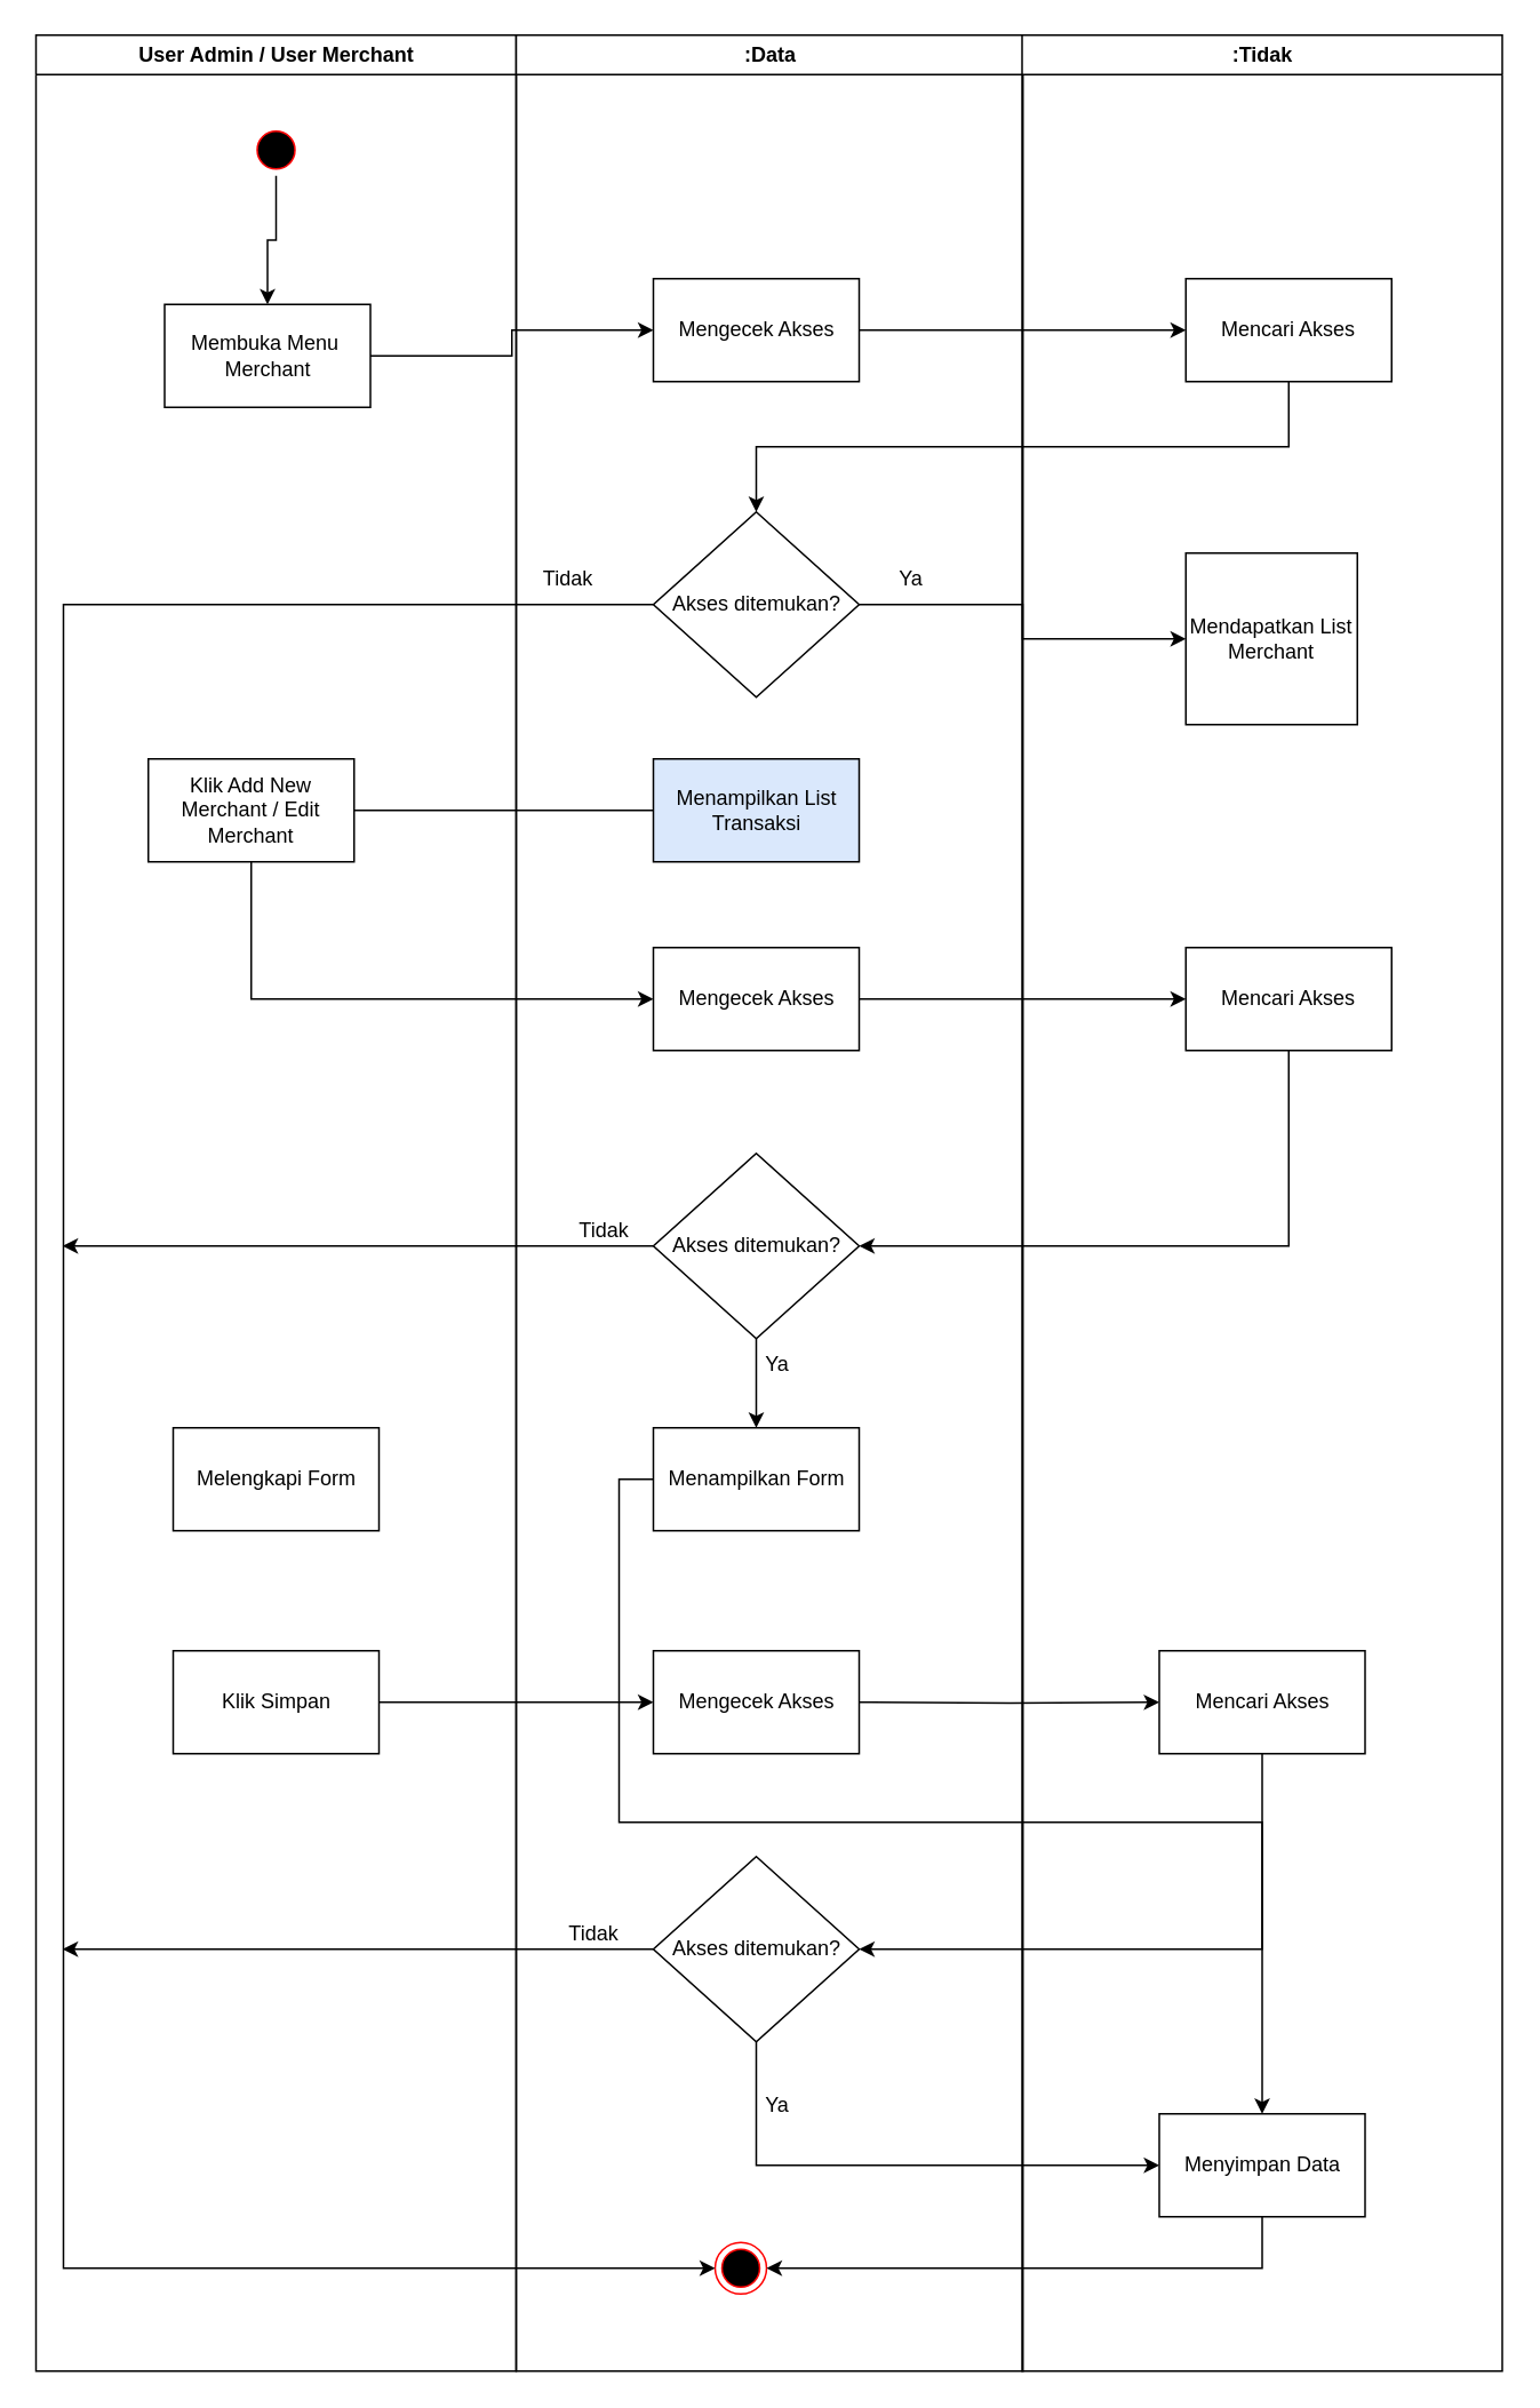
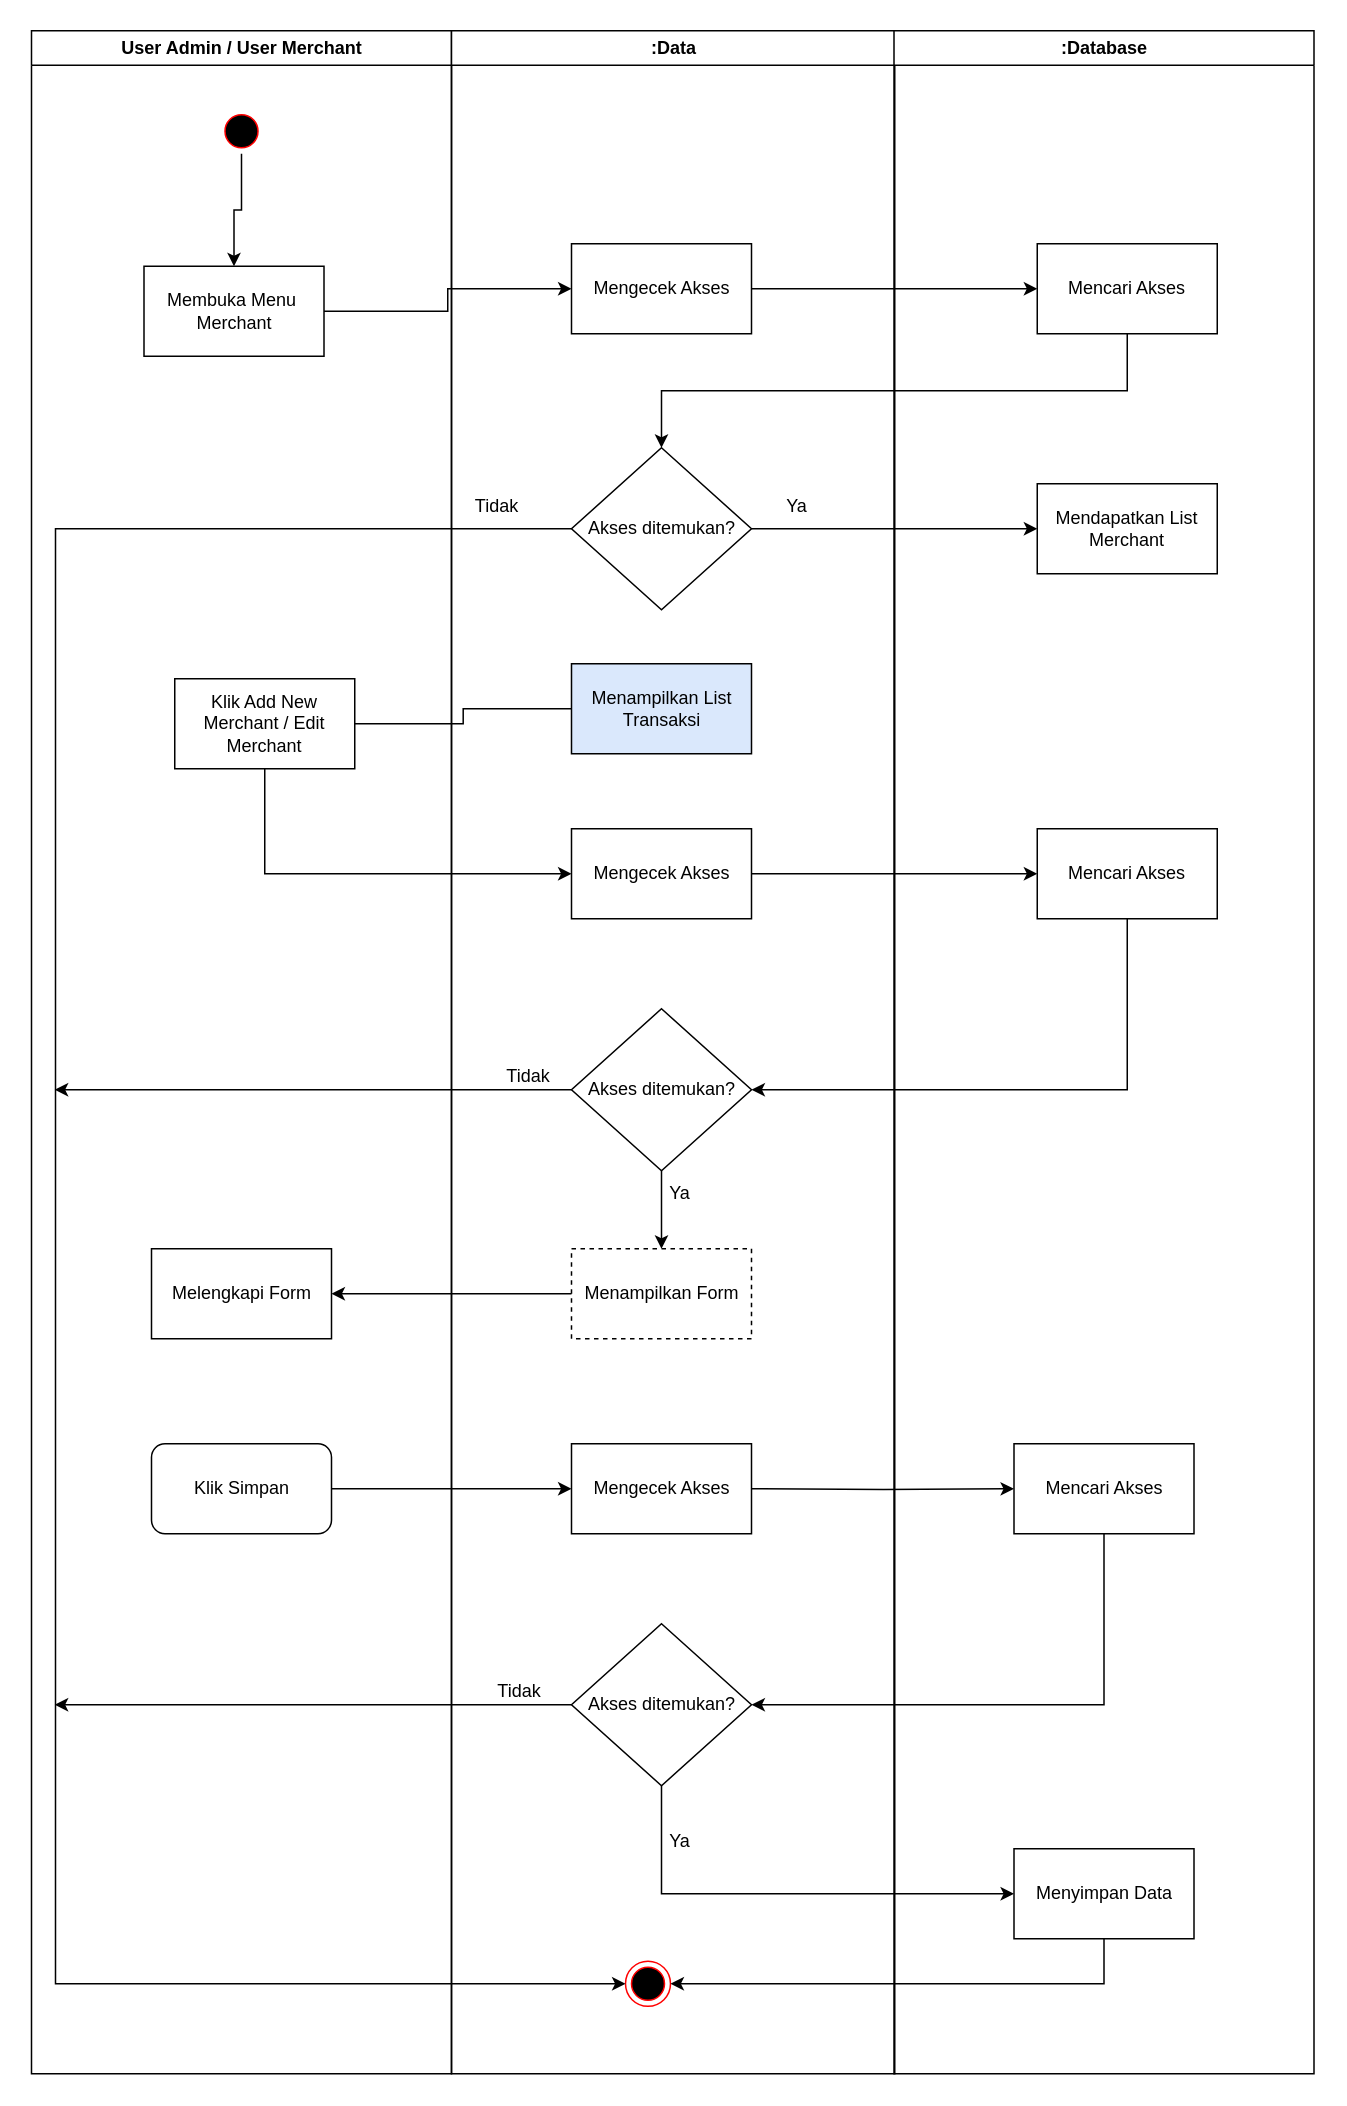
  <mxCell id="0" />
  <mxCell id="1" parent="0" />
  <mxCell id="2" value="User Admin / User Merchant" style="swimlane;whiteSpace=wrap;movable=1;resizable=1;rotatable=1;deletable=1;editable=1;connectable=1;resizeHeight=1;resizeWidth=1;" parent="1" vertex="1"><mxGeometry x="20.5" y="20" width="280" height="1362" as="geometry"><mxRectangle x="164.5" y="128" width="200" height="30" as="alternateBounds" /></mxGeometry></mxCell>
  <mxCell id="3" style="edgeStyle=orthogonalEdgeStyle;rounded=0;orthogonalLoop=1;jettySize=auto;html=1;exitX=0.5;exitY=1;exitDx=0;exitDy=0;entryX=0.5;entryY=0;entryDx=0;entryDy=0;" parent="2" source="4" target="5" edge="1"><mxGeometry relative="1" as="geometry" /></mxCell>
  <mxCell id="4" value="" style="ellipse;shape=startState;fillColor=#000000;strokeColor=#ff0000;" parent="2" vertex="1"><mxGeometry x="125" y="52" width="30" height="30" as="geometry" /></mxCell>
  <mxCell id="5" value="Membuka Menu&amp;nbsp;&lt;br&gt;Merchant" style="rounded=0;whiteSpace=wrap;html=1;" parent="2" vertex="1"><mxGeometry x="75" y="157" width="120" height="60" as="geometry" /></mxCell>
- <mxCell id="6" value="Klik Add New Merchant / Edit Merchant" style="rounded=0;whiteSpace=wrap;html=1;" parent="2" vertex="1"><mxGeometry x="65.5" y="422" width="120" height="60" as="geometry" /></mxCell>
+ <mxCell id="6" value="Klik Add New Merchant / Edit Merchant" style="rounded=0;whiteSpace=wrap;html=1;" parent="2" vertex="1"><mxGeometry x="95.5" y="432" width="120" height="60" as="geometry" /></mxCell>
  <mxCell id="7" value="Melengkapi Form" style="rounded=0;whiteSpace=wrap;html=1;" parent="2" vertex="1"><mxGeometry x="80" y="812" width="120" height="60" as="geometry" /></mxCell>
- <mxCell id="8" value="Klik Simpan" style="rounded=0;whiteSpace=wrap;html=1;" parent="2" vertex="1"><mxGeometry x="80" y="942" width="120" height="60" as="geometry" /></mxCell>
+ <mxCell id="8" value="Klik Simpan" style="whiteSpace=wrap;html=1;rounded=1;" parent="2" vertex="1"><mxGeometry x="80" y="942" width="120" height="60" as="geometry" /></mxCell>
  <mxCell id="9" value=":Data" style="swimlane;whiteSpace=wrap;movable=1;resizable=1;rotatable=1;deletable=1;editable=1;connectable=1;" parent="1" vertex="1"><mxGeometry x="300.5" y="20" width="295.5" height="1362" as="geometry" /></mxCell>
  <mxCell id="10" value="Mengecek Akses" style="rounded=0;whiteSpace=wrap;html=1;" parent="9" vertex="1"><mxGeometry x="80" y="142" width="120" height="60" as="geometry" /></mxCell>
  <mxCell id="11" value="Akses ditemukan?" style="rhombus;whiteSpace=wrap;html=1;" parent="9" vertex="1"><mxGeometry x="80" y="278" width="120" height="108" as="geometry" /></mxCell>
  <mxCell id="12" value="Menampilkan List Transaksi" style="rounded=0;whiteSpace=wrap;html=1;fillColor=#dae8fc;" parent="9" vertex="1"><mxGeometry x="80" y="422" width="120" height="60" as="geometry" /></mxCell>
  <mxCell id="13" value="Mengecek Akses" style="rounded=0;whiteSpace=wrap;html=1;" parent="9" vertex="1"><mxGeometry x="80" y="532" width="120" height="60" as="geometry" /></mxCell>
  <mxCell id="14" value="" style="ellipse;shape=endState;fillColor=#000000;strokeColor=#ff0000" parent="9" vertex="1"><mxGeometry x="116" y="1287" width="30" height="30" as="geometry" /></mxCell>
  <mxCell id="15" style="edgeStyle=orthogonalEdgeStyle;rounded=0;orthogonalLoop=1;jettySize=auto;html=1;entryX=0;entryY=0.5;entryDx=0;entryDy=0;" parent="9" source="11" target="14" edge="1"><mxGeometry relative="1" as="geometry"><Array as="points"><mxPoint x="-264" y="332" /><mxPoint x="-264" y="1302" /></Array><mxPoint x="75.5" y="332" as="sourcePoint" /></mxGeometry></mxCell>
  <mxCell id="16" style="edgeStyle=orthogonalEdgeStyle;rounded=0;orthogonalLoop=1;jettySize=auto;html=1;exitX=0.5;exitY=1;exitDx=0;exitDy=0;entryX=0.5;entryY=0;entryDx=0;entryDy=0;" parent="9" source="17" target="21" edge="1"><mxGeometry relative="1" as="geometry" /></mxCell>
  <mxCell id="17" value="Akses ditemukan?" style="rhombus;whiteSpace=wrap;html=1;" parent="9" vertex="1"><mxGeometry x="80" y="652" width="120" height="108" as="geometry" /></mxCell>
  <mxCell id="18" value="Ya" style="text;html=1;strokeColor=none;fillColor=none;align=center;verticalAlign=middle;whiteSpace=wrap;rounded=0;" parent="9" vertex="1"><mxGeometry x="200" y="302" width="60" height="30" as="geometry" /></mxCell>
  <mxCell id="19" value="Tidak" style="text;html=1;strokeColor=none;fillColor=none;align=center;verticalAlign=middle;whiteSpace=wrap;rounded=0;" parent="9" vertex="1"><mxGeometry y="302" width="60" height="30" as="geometry" /></mxCell>
  <mxCell id="20" value="Tidak" style="text;html=1;strokeColor=none;fillColor=none;align=center;verticalAlign=middle;whiteSpace=wrap;rounded=0;" parent="9" vertex="1"><mxGeometry x="21.5" y="682" width="60" height="30" as="geometry" /></mxCell>
- <mxCell id="21" value="Menampilkan Form" style="rounded=0;whiteSpace=wrap;html=1;" parent="9" vertex="1"><mxGeometry x="80" y="812" width="120" height="60" as="geometry" /></mxCell>
+ <mxCell id="21" value="Menampilkan Form" style="rounded=0;whiteSpace=wrap;html=1;dashed=1;" parent="9" vertex="1"><mxGeometry x="80" y="812" width="120" height="60" as="geometry" /></mxCell>
  <mxCell id="22" value="Mengecek Akses" style="rounded=0;whiteSpace=wrap;html=1;" parent="9" vertex="1"><mxGeometry x="80" y="942" width="120" height="60" as="geometry" /></mxCell>
  <mxCell id="23" value="Akses ditemukan?" style="rhombus;whiteSpace=wrap;html=1;" parent="9" vertex="1"><mxGeometry x="80" y="1062" width="120" height="108" as="geometry" /></mxCell>
  <mxCell id="24" value="Ya" style="text;html=1;strokeColor=none;fillColor=none;align=center;verticalAlign=middle;whiteSpace=wrap;rounded=0;" parent="9" vertex="1"><mxGeometry x="122.5" y="760" width="60" height="30" as="geometry" /></mxCell>
  <mxCell id="25" value="Ya" style="text;html=1;strokeColor=none;fillColor=none;align=center;verticalAlign=middle;whiteSpace=wrap;rounded=0;" parent="9" vertex="1"><mxGeometry x="122.5" y="1192" width="60" height="30" as="geometry" /></mxCell>
  <mxCell id="26" value="Tidak" style="text;html=1;strokeColor=none;fillColor=none;align=center;verticalAlign=middle;whiteSpace=wrap;rounded=0;" parent="9" vertex="1"><mxGeometry x="15.5" y="1092" width="60" height="30" as="geometry" /></mxCell>
- <mxCell id="27" value=":Tidak" style="swimlane;whiteSpace=wrap;movable=1;resizable=1;rotatable=1;deletable=1;editable=1;connectable=1;" parent="1" vertex="1"><mxGeometry x="595.5" y="20" width="280" height="1362" as="geometry" /></mxCell>
+ <mxCell id="27" value=":Database" style="swimlane;whiteSpace=wrap;movable=1;resizable=1;rotatable=1;deletable=1;editable=1;connectable=1;" parent="1" vertex="1"><mxGeometry x="595.5" y="20" width="280" height="1362" as="geometry" /></mxCell>
  <mxCell id="28" value="Mencari Akses" style="rounded=0;whiteSpace=wrap;html=1;" parent="27" vertex="1"><mxGeometry x="95.5" y="142" width="120" height="60" as="geometry" /></mxCell>
- <mxCell id="29" value="Mendapatkan List Merchant" style="rounded=0;whiteSpace=wrap;html=1;" parent="27" vertex="1"><mxGeometry x="95.5" y="302" width="100" height="100" as="geometry" /></mxCell>
+ <mxCell id="29" value="Mendapatkan List Merchant" style="rounded=0;whiteSpace=wrap;html=1;" parent="27" vertex="1"><mxGeometry x="95.5" y="302" width="120" height="60" as="geometry" /></mxCell>
  <mxCell id="30" value="Mencari Akses" style="rounded=0;whiteSpace=wrap;html=1;" parent="27" vertex="1"><mxGeometry x="95.5" y="532" width="120" height="60" as="geometry" /></mxCell>
  <mxCell id="31" value="Mencari Akses" style="rounded=0;whiteSpace=wrap;html=1;" parent="27" vertex="1"><mxGeometry x="80" y="942" width="120" height="60" as="geometry" /></mxCell>
  <mxCell id="32" value="Menyimpan Data" style="rounded=0;whiteSpace=wrap;html=1;" parent="27" vertex="1"><mxGeometry x="80" y="1212" width="120" height="60" as="geometry" /></mxCell>
  <mxCell id="33" style="edgeStyle=orthogonalEdgeStyle;rounded=0;orthogonalLoop=1;jettySize=auto;html=1;exitX=0;exitY=0.5;exitDx=0;exitDy=0;entryX=1;entryY=0.5;entryDx=0;entryDy=0;endArrow=none;" parent="1" source="12" target="6" edge="1"><mxGeometry relative="1" as="geometry" /></mxCell>
  <mxCell id="34" style="edgeStyle=orthogonalEdgeStyle;rounded=0;orthogonalLoop=1;jettySize=auto;html=1;exitX=1;exitY=0.5;exitDx=0;exitDy=0;entryX=0;entryY=0.5;entryDx=0;entryDy=0;" parent="1" source="5" target="10" edge="1"><mxGeometry relative="1" as="geometry" /></mxCell>
  <mxCell id="35" style="edgeStyle=orthogonalEdgeStyle;rounded=0;orthogonalLoop=1;jettySize=auto;html=1;exitX=1;exitY=0.5;exitDx=0;exitDy=0;entryX=0;entryY=0.5;entryDx=0;entryDy=0;" parent="1" source="10" target="28" edge="1"><mxGeometry relative="1" as="geometry" /></mxCell>
  <mxCell id="36" style="edgeStyle=orthogonalEdgeStyle;rounded=0;orthogonalLoop=1;jettySize=auto;html=1;exitX=0.5;exitY=1;exitDx=0;exitDy=0;entryX=0;entryY=0.5;entryDx=0;entryDy=0;" parent="1" source="6" target="13" edge="1"><mxGeometry relative="1" as="geometry" /></mxCell>
  <mxCell id="37" style="edgeStyle=orthogonalEdgeStyle;rounded=0;orthogonalLoop=1;jettySize=auto;html=1;exitX=1;exitY=0.5;exitDx=0;exitDy=0;entryX=0;entryY=0.5;entryDx=0;entryDy=0;" parent="1" source="13" target="30" edge="1"><mxGeometry relative="1" as="geometry" /></mxCell>
  <mxCell id="38" style="edgeStyle=orthogonalEdgeStyle;rounded=0;orthogonalLoop=1;jettySize=auto;html=1;exitX=0.5;exitY=1;exitDx=0;exitDy=0;entryX=1;entryY=0.5;entryDx=0;entryDy=0;" parent="1" source="30" target="17" edge="1"><mxGeometry relative="1" as="geometry" /></mxCell>
  <mxCell id="39" style="edgeStyle=orthogonalEdgeStyle;rounded=0;orthogonalLoop=1;jettySize=auto;html=1;exitX=0;exitY=0.5;exitDx=0;exitDy=0;" parent="1" source="17" edge="1"><mxGeometry relative="1" as="geometry"><mxPoint x="36" y="726" as="targetPoint" /></mxGeometry></mxCell>
  <mxCell id="40" style="edgeStyle=orthogonalEdgeStyle;rounded=0;orthogonalLoop=1;jettySize=auto;html=1;exitX=0.5;exitY=1;exitDx=0;exitDy=0;entryX=0.5;entryY=0;entryDx=0;entryDy=0;" parent="1" source="28" target="11" edge="1"><mxGeometry relative="1" as="geometry" /></mxCell>
  <mxCell id="41" style="edgeStyle=orthogonalEdgeStyle;rounded=0;orthogonalLoop=1;jettySize=auto;html=1;exitX=1;exitY=0.5;exitDx=0;exitDy=0;entryX=0;entryY=0.5;entryDx=0;entryDy=0;" parent="1" source="11" target="29" edge="1"><mxGeometry relative="1" as="geometry" /></mxCell>
- <mxCell id="42" style="edgeStyle=orthogonalEdgeStyle;rounded=0;orthogonalLoop=1;jettySize=auto;html=1;exitX=0;exitY=0.5;exitDx=0;exitDy=0;" parent="1" source="21" target="32" edge="1"><mxGeometry relative="1" as="geometry" /></mxCell>
+ <mxCell id="42" style="edgeStyle=orthogonalEdgeStyle;rounded=0;orthogonalLoop=1;jettySize=auto;html=1;exitX=0;exitY=0.5;exitDx=0;exitDy=0;entryX=1;entryY=0.5;entryDx=0;entryDy=0;" parent="1" source="21" target="7" edge="1"><mxGeometry relative="1" as="geometry" /></mxCell>
  <mxCell id="43" style="edgeStyle=orthogonalEdgeStyle;rounded=0;orthogonalLoop=1;jettySize=auto;html=1;exitX=1;exitY=0.5;exitDx=0;exitDy=0;entryX=0;entryY=0.5;entryDx=0;entryDy=0;" parent="1" source="8" edge="1"><mxGeometry relative="1" as="geometry"><mxPoint x="380.5" y="992" as="targetPoint" /></mxGeometry></mxCell>
  <mxCell id="44" style="edgeStyle=orthogonalEdgeStyle;rounded=0;orthogonalLoop=1;jettySize=auto;html=1;exitX=1;exitY=0.5;exitDx=0;exitDy=0;entryX=0;entryY=0.5;entryDx=0;entryDy=0;" parent="1" target="31" edge="1"><mxGeometry relative="1" as="geometry"><mxPoint x="500.5" y="992" as="sourcePoint" /></mxGeometry></mxCell>
  <mxCell id="45" style="edgeStyle=orthogonalEdgeStyle;rounded=0;orthogonalLoop=1;jettySize=auto;html=1;exitX=0.5;exitY=1;exitDx=0;exitDy=0;entryX=1;entryY=0.5;entryDx=0;entryDy=0;" parent="1" source="31" target="23" edge="1"><mxGeometry relative="1" as="geometry" /></mxCell>
  <mxCell id="46" style="edgeStyle=orthogonalEdgeStyle;rounded=0;orthogonalLoop=1;jettySize=auto;html=1;exitX=0;exitY=0.5;exitDx=0;exitDy=0;" parent="1" source="23" edge="1"><mxGeometry relative="1" as="geometry"><mxPoint x="36" y="1136" as="targetPoint" /></mxGeometry></mxCell>
  <mxCell id="47" style="edgeStyle=orthogonalEdgeStyle;rounded=0;orthogonalLoop=1;jettySize=auto;html=1;exitX=0.5;exitY=1;exitDx=0;exitDy=0;entryX=0;entryY=0.5;entryDx=0;entryDy=0;" parent="1" source="23" target="32" edge="1"><mxGeometry relative="1" as="geometry" /></mxCell>
  <mxCell id="48" style="edgeStyle=orthogonalEdgeStyle;rounded=0;orthogonalLoop=1;jettySize=auto;html=1;exitX=0.5;exitY=1;exitDx=0;exitDy=0;entryX=1;entryY=0.5;entryDx=0;entryDy=0;" parent="1" source="32" target="14" edge="1"><mxGeometry relative="1" as="geometry" /></mxCell>
